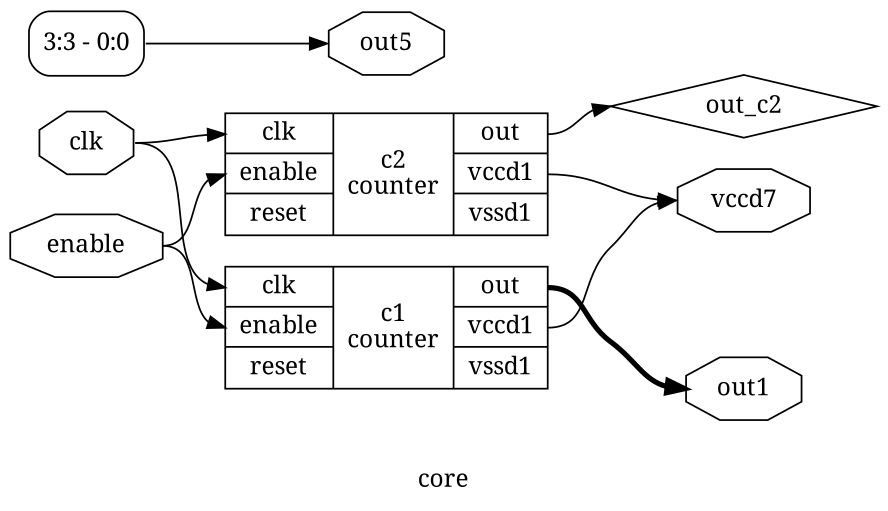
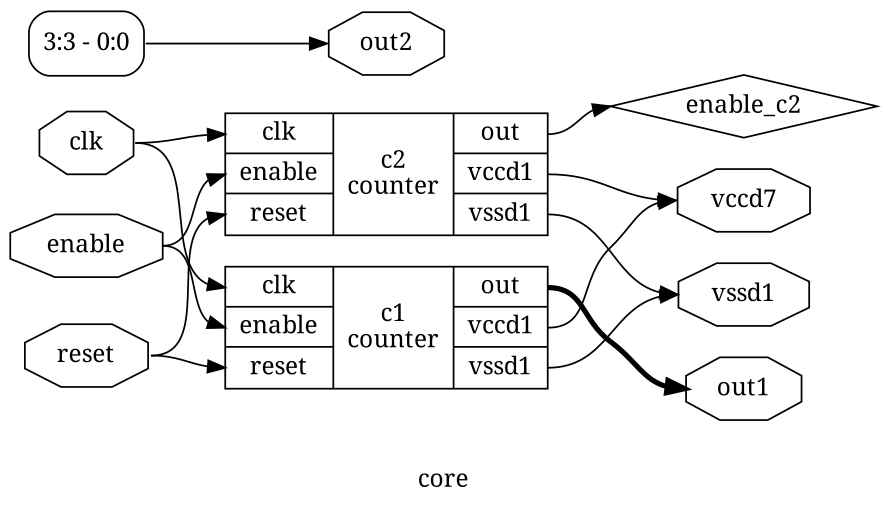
  digraph {
    fontname="Noto Serif"
    label=core
    rankdir=LR
    remincross=true
    node [color=black fontcolor=black fontname="Noto Serif" shape=octagon]
    edge [color=black fontname="Noto Serif" headport=w tailport=e]
-   n1 [label=out_c2 shape=diamond]
+   n1 [label=enable_c2 shape=diamond]
    n2 [label="<s0> 3:3 - 0:0 " shape=record style=rounded color="" fontcolor=""]
-   n3 [label=out5]
+   n3 [label=out2]
    n4 [label=out1]
+   n5 [label=reset]
    n6 [label="{{<p5> clk|<p6> enable|<p4> reset}|c2\ncounter|{<p9> out|<p8> vccd1|<p7> vssd1}}" shape=record color="" fontcolor=""]
    n7 [label="{{<p5> clk|<p6> enable|<p4> reset}|c1\ncounter|{<p9> out|<p8> vccd1|<p7> vssd1}}" shape=record color="" fontcolor=""]
+   n8 [label=vssd1]
    n9 [label=vccd7]
    n10 [label=clk]
    n11 [label=enable]
    n2 -> n3
+   n5 -> n6 [headport="p4:w"]
+   n5 -> n7 [headport="p4:w"]
    n6 -> n1 [tailport="p9:e"]
+   n6 -> n8 [tailport="p7:e"]
    n6 -> n9 [tailport="p8:e"]
    n7 -> n4 [style="setlinewidth(3)" tailport="p9:e"]
+   n7 -> n8 [tailport="p7:e"]
    n7 -> n9 [tailport="p8:e"]
    n10 -> n6 [headport="p5:w"]
    n10 -> n7 [headport="p5:w"]
    n11 -> n6 [headport="p6:w"]
    n11 -> n7 [headport="p6:w"]
  }
